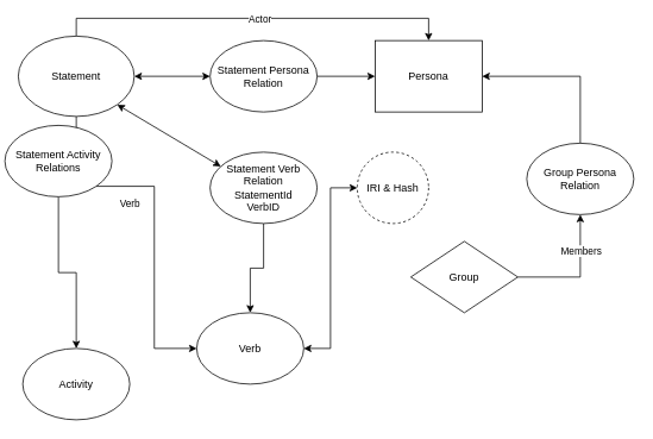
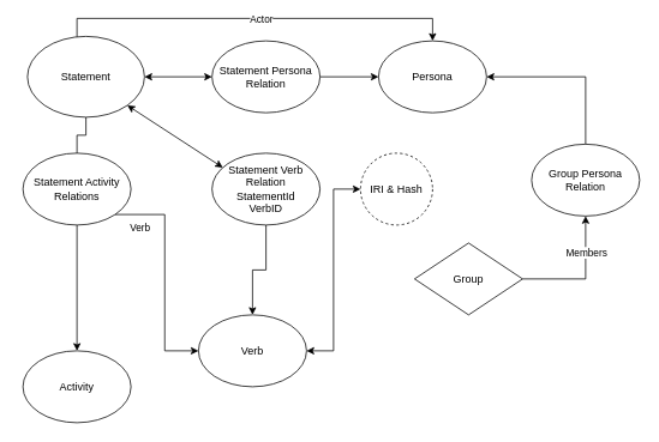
  <mxCell id="0" />
  <mxCell id="1" parent="0" />
  <mxCell id="2" style="edgeStyle=orthogonalEdgeStyle;rounded=0;orthogonalLoop=1;jettySize=auto;html=1;entryX=0;entryY=0.5;entryDx=0;entryDy=0;startArrow=classic;startFill=1;" parent="1" source="7" target="14" edge="1"><mxGeometry relative="1" as="geometry" /></mxCell>
  <mxCell id="3" style="edgeStyle=orthogonalEdgeStyle;rounded=0;orthogonalLoop=1;jettySize=auto;html=1;endArrow=none;" parent="1" source="7" target="18" edge="1"><mxGeometry relative="1" as="geometry" /></mxCell>
  <mxCell id="4" style="edgeStyle=orthogonalEdgeStyle;rounded=0;orthogonalLoop=1;jettySize=auto;html=1;entryX=0.5;entryY=0;entryDx=0;entryDy=0;" parent="1" source="7" target="8" edge="1"><mxGeometry relative="1" as="geometry"><mxPoint x="85" y="-20" as="targetPoint" /><Array as="points"><mxPoint x="85" y="20" /><mxPoint x="480" y="20" /></Array></mxGeometry></mxCell>
  <mxCell id="5" value="Actor" style="edgeLabel;html=1;align=center;verticalAlign=middle;resizable=0;points=[];" parent="4" vertex="1" connectable="0"><mxGeometry x="0.036" relative="1" as="geometry"><mxPoint x="-3" as="offset" /></mxGeometry></mxCell>
  <mxCell id="6" style="rounded=0;orthogonalLoop=1;jettySize=auto;html=1;exitX=1;exitY=1;exitDx=0;exitDy=0;entryX=0.1;entryY=0.2;entryDx=0;entryDy=0;entryPerimeter=0;startArrow=classic;startFill=1;" edge="1" parent="1" source="7" target="24"><mxGeometry relative="1" as="geometry" /></mxCell>
- <mxCell id="7" value="Statement" style="ellipse;whiteSpace=wrap;html=1;" parent="1" vertex="1"><mxGeometry x="20" y="40" width="130" height="90" as="geometry" /></mxCell>
- <mxCell id="8" value="Persona" style="whiteSpace=wrap;html=1;rounded=0;" parent="1" vertex="1"><mxGeometry x="420" y="45" width="120" height="80" as="geometry" /></mxCell>
+ <mxCell id="7" value="Statement" style="ellipse;whiteSpace=wrap;html=1;" parent="1" vertex="1"><mxGeometry x="30" y="40" width="130" height="90" as="geometry" /></mxCell>
+ <mxCell id="8" value="Persona" style="ellipse;whiteSpace=wrap;html=1;" parent="1" vertex="1"><mxGeometry x="420" y="45" width="120" height="80" as="geometry" /></mxCell>
  <mxCell id="9" style="edgeStyle=orthogonalEdgeStyle;rounded=0;orthogonalLoop=1;jettySize=auto;html=1;entryX=0.5;entryY=1;entryDx=0;entryDy=0;" parent="1" source="11" target="20" edge="1"><mxGeometry relative="1" as="geometry" /></mxCell>
  <mxCell id="10" value="Members" style="edgeLabel;html=1;align=center;verticalAlign=middle;resizable=0;points=[];" parent="9" vertex="1" connectable="0"><mxGeometry x="-0.2" y="-3" relative="1" as="geometry"><mxPoint x="14" y="-33" as="offset" /></mxGeometry></mxCell>
  <mxCell id="11" value="Group" style="rhombus;whiteSpace=wrap;html=1;" parent="1" vertex="1"><mxGeometry x="460" y="270" width="120" height="80" as="geometry" /></mxCell>
  <mxCell id="12" value="Activity" style="ellipse;whiteSpace=wrap;html=1;" parent="1" vertex="1"><mxGeometry x="25" y="390" width="120" height="80" as="geometry" /></mxCell>
  <mxCell id="13" style="edgeStyle=orthogonalEdgeStyle;rounded=0;orthogonalLoop=1;jettySize=auto;html=1;" parent="1" source="14" target="8" edge="1"><mxGeometry relative="1" as="geometry" /></mxCell>
  <mxCell id="14" value="Statement Persona Relation" style="ellipse;whiteSpace=wrap;html=1;" parent="1" vertex="1"><mxGeometry x="235" y="45" width="120" height="80" as="geometry" /></mxCell>
  <mxCell id="15" style="edgeStyle=orthogonalEdgeStyle;rounded=0;orthogonalLoop=1;jettySize=auto;html=1;" parent="1" source="18" target="12" edge="1"><mxGeometry relative="1" as="geometry" /></mxCell>
  <mxCell id="16" style="edgeStyle=orthogonalEdgeStyle;rounded=0;orthogonalLoop=1;jettySize=auto;html=1;exitX=1;exitY=1;exitDx=0;exitDy=0;entryX=0;entryY=0.5;entryDx=0;entryDy=0;" parent="1" source="18" target="22" edge="1"><mxGeometry relative="1" as="geometry" /></mxCell>
  <mxCell id="17" value="Verb" style="edgeLabel;html=1;align=center;verticalAlign=middle;resizable=0;points=[];" parent="16" vertex="1" connectable="0"><mxGeometry x="-0.431" y="-28" relative="1" as="geometry"><mxPoint as="offset" /></mxGeometry></mxCell>
- <mxCell id="18" value="Statement Activity Relations" style="ellipse;whiteSpace=wrap;html=1;" parent="1" vertex="1"><mxGeometry x="5" y="140" width="120" height="80" as="geometry" /></mxCell>
+ <mxCell id="18" value="Statement Activity Relations" style="ellipse;whiteSpace=wrap;html=1;" parent="1" vertex="1"><mxGeometry x="25" y="170" width="120" height="80" as="geometry" /></mxCell>
  <mxCell id="19" style="edgeStyle=orthogonalEdgeStyle;rounded=0;orthogonalLoop=1;jettySize=auto;html=1;entryX=1;entryY=0.5;entryDx=0;entryDy=0;exitX=0.5;exitY=0;exitDx=0;exitDy=0;" parent="1" source="20" target="8" edge="1"><mxGeometry relative="1" as="geometry" /></mxCell>
  <mxCell id="20" value="Group Persona Relation" style="ellipse;whiteSpace=wrap;html=1;" parent="1" vertex="1"><mxGeometry x="590" y="160" width="120" height="80" as="geometry" /></mxCell>
  <mxCell id="21" style="edgeStyle=orthogonalEdgeStyle;rounded=0;orthogonalLoop=1;jettySize=auto;html=1;startArrow=classic;startFill=1;entryX=0;entryY=0.5;entryDx=0;entryDy=0;" edge="1" parent="1" source="22" target="25"><mxGeometry relative="1" as="geometry"><mxPoint x="400" y="280" as="targetPoint" /><Array as="points"><mxPoint x="370" y="390" /><mxPoint x="370" y="210" /></Array></mxGeometry></mxCell>
  <mxCell id="22" value="Verb" style="ellipse;whiteSpace=wrap;html=1;" parent="1" vertex="1"><mxGeometry x="220" y="350" width="120" height="80" as="geometry" /></mxCell>
  <mxCell id="23" style="edgeStyle=orthogonalEdgeStyle;rounded=0;orthogonalLoop=1;jettySize=auto;html=1;entryX=0.5;entryY=0;entryDx=0;entryDy=0;" parent="1" source="24" target="22" edge="1"><mxGeometry relative="1" as="geometry" /></mxCell>
  <mxCell id="24" value="Statement Verb Relation&lt;br&gt;StatementId&lt;br&gt;VerbID" style="ellipse;whiteSpace=wrap;html=1;" parent="1" vertex="1"><mxGeometry x="235" y="170" width="120" height="80" as="geometry" /></mxCell>
  <mxCell id="25" value="IRI &amp;amp; Hash" style="ellipse;whiteSpace=wrap;html=1;aspect=fixed;dashed=1;" vertex="1" parent="1"><mxGeometry x="400" y="170" width="80" height="80" as="geometry" /></mxCell>
